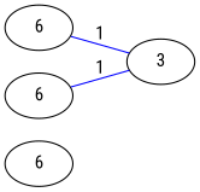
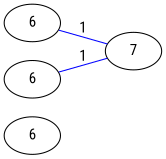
  graph {
    rankdir=LR
    fontname="Roboto Condensed"
    node [fontname="Roboto Condensed"]
    edge [color=blue fontname="Roboto Condensed"]
    n1 [label=6]
    n2 [label=6]
-   n3 [label=3]
+   n3 [label=7]
    n4 [label=6]
    n2 -- n3 [label=1]
    n4 -- n3 [label=1]
  }
